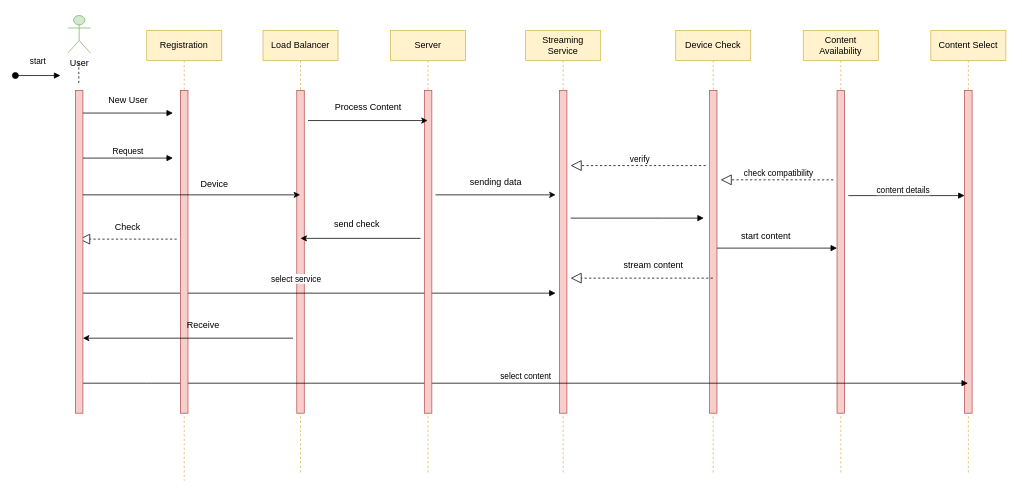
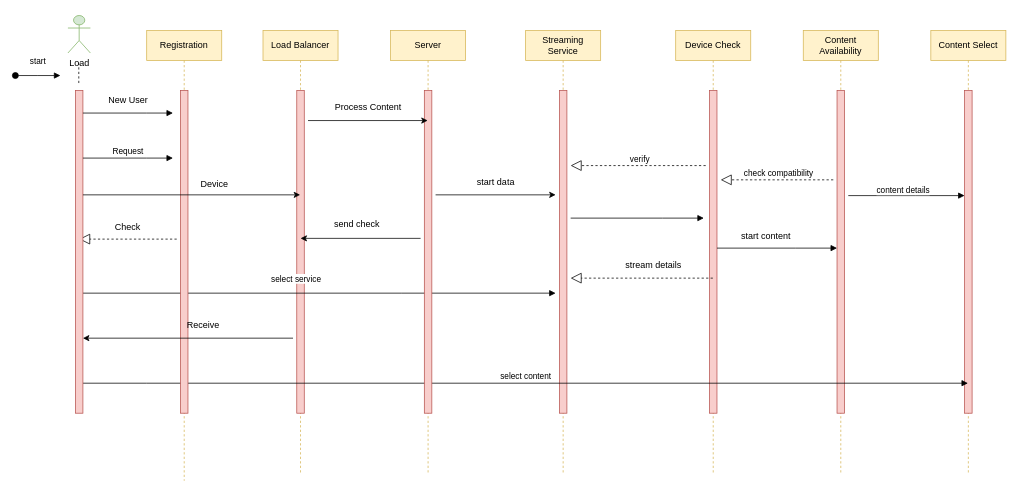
  <mxCell id="0" />
  <mxCell id="1" parent="0" />
  <mxCell id="2" value="Load Balancer" style="shape=umlLifeline;perimeter=lifelinePerimeter;whiteSpace=wrap;html=1;container=0;dropTarget=0;collapsible=0;recursiveResize=0;outlineConnect=0;portConstraint=eastwest;newEdgeStyle={&quot;edgeStyle&quot;:&quot;elbowEdgeStyle&quot;,&quot;elbow&quot;:&quot;vertical&quot;,&quot;curved&quot;:0,&quot;rounded&quot;:0};fillColor=#fff2cc;strokeColor=#d6b656;" parent="1" vertex="1"><mxGeometry x="350" y="40" width="100" height="590" as="geometry" /></mxCell>
  <mxCell id="3" value="" style="html=1;points=[];perimeter=orthogonalPerimeter;outlineConnect=0;targetShapes=umlLifeline;portConstraint=eastwest;newEdgeStyle={&quot;edgeStyle&quot;:&quot;elbowEdgeStyle&quot;,&quot;elbow&quot;:&quot;vertical&quot;,&quot;curved&quot;:0,&quot;rounded&quot;:0};fillColor=#f8cecc;strokeColor=#b85450;" parent="2" vertex="1"><mxGeometry x="45" y="80" width="10" height="430" as="geometry" /></mxCell>
  <mxCell id="4" value="Streaming Service" style="shape=umlLifeline;perimeter=lifelinePerimeter;whiteSpace=wrap;html=1;container=0;dropTarget=0;collapsible=0;recursiveResize=0;outlineConnect=0;portConstraint=eastwest;newEdgeStyle={&quot;edgeStyle&quot;:&quot;elbowEdgeStyle&quot;,&quot;elbow&quot;:&quot;vertical&quot;,&quot;curved&quot;:0,&quot;rounded&quot;:0};fillColor=#fff2cc;strokeColor=#d6b656;" parent="1" vertex="1"><mxGeometry x="700" y="40" width="100" height="590" as="geometry" /></mxCell>
  <mxCell id="5" value="" style="html=1;points=[];perimeter=orthogonalPerimeter;outlineConnect=0;targetShapes=umlLifeline;portConstraint=eastwest;newEdgeStyle={&quot;edgeStyle&quot;:&quot;elbowEdgeStyle&quot;,&quot;elbow&quot;:&quot;vertical&quot;,&quot;curved&quot;:0,&quot;rounded&quot;:0};fillColor=#f8cecc;strokeColor=#b85450;" parent="4" vertex="1"><mxGeometry x="45" y="80" width="10" height="430" as="geometry" /></mxCell>
  <mxCell id="6" value="Device Check" style="shape=umlLifeline;perimeter=lifelinePerimeter;whiteSpace=wrap;html=1;container=0;dropTarget=0;collapsible=0;recursiveResize=0;outlineConnect=0;portConstraint=eastwest;newEdgeStyle={&quot;edgeStyle&quot;:&quot;elbowEdgeStyle&quot;,&quot;elbow&quot;:&quot;vertical&quot;,&quot;curved&quot;:0,&quot;rounded&quot;:0};fillColor=#fff2cc;strokeColor=#d6b656;" parent="1" vertex="1"><mxGeometry x="900" y="40" width="100" height="590" as="geometry" /></mxCell>
  <mxCell id="7" value="" style="html=1;points=[];perimeter=orthogonalPerimeter;outlineConnect=0;targetShapes=umlLifeline;portConstraint=eastwest;newEdgeStyle={&quot;edgeStyle&quot;:&quot;elbowEdgeStyle&quot;,&quot;elbow&quot;:&quot;vertical&quot;,&quot;curved&quot;:0,&quot;rounded&quot;:0};fillColor=#f8cecc;strokeColor=#b85450;" parent="6" vertex="1"><mxGeometry x="45" y="80" width="10" height="430" as="geometry" /></mxCell>
  <mxCell id="8" value="Content Select" style="shape=umlLifeline;perimeter=lifelinePerimeter;whiteSpace=wrap;html=1;container=0;dropTarget=0;collapsible=0;recursiveResize=0;outlineConnect=0;portConstraint=eastwest;newEdgeStyle={&quot;edgeStyle&quot;:&quot;elbowEdgeStyle&quot;,&quot;elbow&quot;:&quot;vertical&quot;,&quot;curved&quot;:0,&quot;rounded&quot;:0};fillColor=#fff2cc;strokeColor=#d6b656;" parent="1" vertex="1"><mxGeometry x="1240" y="40" width="100" height="590" as="geometry" /></mxCell>
  <mxCell id="9" value="" style="html=1;points=[];perimeter=orthogonalPerimeter;outlineConnect=0;targetShapes=umlLifeline;portConstraint=eastwest;newEdgeStyle={&quot;edgeStyle&quot;:&quot;elbowEdgeStyle&quot;,&quot;elbow&quot;:&quot;vertical&quot;,&quot;curved&quot;:0,&quot;rounded&quot;:0};fillColor=#f8cecc;strokeColor=#b85450;" parent="8" vertex="1"><mxGeometry x="45" y="80" width="10" height="430" as="geometry" /></mxCell>
  <mxCell id="10" value="select service" style="html=1;verticalAlign=bottom;endArrow=block;edgeStyle=elbowEdgeStyle;elbow=vertical;curved=0;rounded=0;" parent="1" edge="1" source="26"><mxGeometry x="-0.097" y="10" relative="1" as="geometry"><mxPoint x="120" y="390" as="sourcePoint" /><Array as="points"><mxPoint x="535" y="390" /></Array><mxPoint x="740" y="390" as="targetPoint" /><mxPoint as="offset" /></mxGeometry></mxCell>
  <mxCell id="11" value="Content Availability" style="shape=umlLifeline;perimeter=lifelinePerimeter;whiteSpace=wrap;html=1;container=0;dropTarget=0;collapsible=0;recursiveResize=0;outlineConnect=0;portConstraint=eastwest;newEdgeStyle={&quot;edgeStyle&quot;:&quot;elbowEdgeStyle&quot;,&quot;elbow&quot;:&quot;vertical&quot;,&quot;curved&quot;:0,&quot;rounded&quot;:0};fillColor=#fff2cc;strokeColor=#d6b656;" parent="1" vertex="1"><mxGeometry x="1070" y="40" width="100" height="590" as="geometry" /></mxCell>
  <mxCell id="12" value="" style="html=1;points=[];perimeter=orthogonalPerimeter;outlineConnect=0;targetShapes=umlLifeline;portConstraint=eastwest;newEdgeStyle={&quot;edgeStyle&quot;:&quot;elbowEdgeStyle&quot;,&quot;elbow&quot;:&quot;vertical&quot;,&quot;curved&quot;:0,&quot;rounded&quot;:0};fillColor=#f8cecc;strokeColor=#b85450;" parent="11" vertex="1"><mxGeometry x="45" y="80" width="10" height="430" as="geometry" /></mxCell>
  <mxCell id="13" value="select content" style="html=1;verticalAlign=bottom;endArrow=block;edgeStyle=elbowEdgeStyle;elbow=vertical;curved=0;rounded=0;" parent="1" edge="1" target="8"><mxGeometry relative="1" as="geometry"><mxPoint x="110" y="510" as="sourcePoint" /><Array as="points"><mxPoint x="195" y="510" /></Array><mxPoint x="939.5" y="510" as="targetPoint" /></mxGeometry></mxCell>
  <mxCell id="14" value="Check" style="text;html=1;strokeColor=none;fillColor=none;align=center;verticalAlign=middle;whiteSpace=wrap;rounded=0;" parent="1" vertex="1"><mxGeometry x="145" y="288" width="50" height="30" as="geometry" /></mxCell>
  <mxCell id="15" value="" style="endArrow=block;dashed=1;endFill=0;endSize=12;html=1;rounded=0;" parent="1" edge="1"><mxGeometry width="160" relative="1" as="geometry"><mxPoint x="235" y="318" as="sourcePoint" /><mxPoint x="105" y="318" as="targetPoint" /></mxGeometry></mxCell>
  <mxCell id="16" value="" style="endArrow=block;dashed=1;endFill=0;endSize=12;html=1;rounded=0;" parent="1" edge="1"><mxGeometry width="160" relative="1" as="geometry"><mxPoint x="940" y="220" as="sourcePoint" /><mxPoint x="760" y="220" as="targetPoint" /></mxGeometry></mxCell>
  <mxCell id="17" value="verify" style="edgeLabel;html=1;align=center;verticalAlign=middle;resizable=0;points=[];" parent="16" vertex="1" connectable="0"><mxGeometry x="-0.015" y="-9" relative="1" as="geometry"><mxPoint as="offset" /></mxGeometry></mxCell>
  <mxCell id="18" value="" style="endArrow=block;dashed=1;endFill=0;endSize=12;html=1;rounded=0;" parent="1" source="6" edge="1"><mxGeometry width="160" relative="1" as="geometry"><mxPoint x="800" y="290" as="sourcePoint" /><mxPoint x="760" y="370" as="targetPoint" /><Array as="points"><mxPoint x="880" y="370" /></Array></mxGeometry></mxCell>
- <mxCell id="19" value="stream content" style="text;html=1;align=center;verticalAlign=middle;resizable=0;points=[];autosize=1;strokeColor=none;fillColor=none;" parent="1" vertex="1"><mxGeometry x="820" y="338" width="100" height="30" as="geometry" /></mxCell>
+ <mxCell id="19" value="stream details" style="text;html=1;align=center;verticalAlign=middle;resizable=0;points=[];autosize=1;strokeColor=none;fillColor=none;" parent="1" vertex="1"><mxGeometry x="820" y="338" width="100" height="30" as="geometry" /></mxCell>
  <mxCell id="20" value="" style="html=1;verticalAlign=bottom;endArrow=block;edgeStyle=elbowEdgeStyle;elbow=vertical;curved=0;rounded=0;" parent="1" edge="1"><mxGeometry relative="1" as="geometry"><mxPoint x="760" y="290" as="sourcePoint" /><Array as="points"><mxPoint x="882.5" y="290" /></Array><mxPoint x="937.5" y="290" as="targetPoint" /></mxGeometry></mxCell>
  <mxCell id="21" value="" style="endArrow=block;dashed=1;endFill=0;endSize=12;html=1;rounded=0;" parent="1" edge="1"><mxGeometry width="160" relative="1" as="geometry"><mxPoint x="1110" y="239" as="sourcePoint" /><mxPoint x="960" y="239" as="targetPoint" /></mxGeometry></mxCell>
  <mxCell id="22" value="check compatibility" style="edgeLabel;html=1;align=center;verticalAlign=middle;resizable=0;points=[];" parent="21" vertex="1" connectable="0"><mxGeometry x="-0.015" y="-9" relative="1" as="geometry"><mxPoint as="offset" /></mxGeometry></mxCell>
  <mxCell id="23" value="" style="html=1;verticalAlign=bottom;endArrow=block;edgeStyle=elbowEdgeStyle;elbow=vertical;curved=0;rounded=0;" parent="1" target="9" edge="1"><mxGeometry relative="1" as="geometry"><mxPoint x="1130" y="260" as="sourcePoint" /><Array as="points"><mxPoint x="1220" y="260" /></Array><mxPoint x="1275" y="260" as="targetPoint" /></mxGeometry></mxCell>
  <mxCell id="24" value="content details" style="edgeLabel;html=1;align=center;verticalAlign=middle;resizable=0;points=[];" parent="23" vertex="1" connectable="0"><mxGeometry x="-0.071" y="8" relative="1" as="geometry"><mxPoint as="offset" /></mxGeometry></mxCell>
  <mxCell id="25" value="start content" style="text;html=1;align=center;verticalAlign=middle;resizable=0;points=[];autosize=1;strokeColor=none;fillColor=none;" parent="1" vertex="1"><mxGeometry x="970" y="300" width="100" height="30" as="geometry" /></mxCell>
  <mxCell id="26" value="" style="html=1;points=[];perimeter=orthogonalPerimeter;outlineConnect=0;targetShapes=umlLifeline;portConstraint=eastwest;newEdgeStyle={&quot;edgeStyle&quot;:&quot;elbowEdgeStyle&quot;,&quot;elbow&quot;:&quot;vertical&quot;,&quot;curved&quot;:0,&quot;rounded&quot;:0};fillColor=#f8cecc;strokeColor=#b85450;" parent="1" vertex="1"><mxGeometry x="100" y="120" width="10" height="430" as="geometry" /></mxCell>
- <mxCell id="27" value="User" style="shape=umlActor;verticalLabelPosition=bottom;verticalAlign=top;html=1;fillColor=#d5e8d4;strokeColor=#82b366;" parent="1" vertex="1"><mxGeometry x="90" y="20" width="30" height="50" as="geometry" /></mxCell>
+ <mxCell id="27" value="Load" style="shape=umlActor;verticalLabelPosition=bottom;verticalAlign=top;html=1;fillColor=#d5e8d4;strokeColor=#82b366;" parent="1" vertex="1"><mxGeometry x="90" y="20" width="30" height="50" as="geometry" /></mxCell>
  <mxCell id="28" value="" style="endArrow=none;dashed=1;html=1;rounded=0;" parent="1" edge="1"><mxGeometry width="50" height="50" relative="1" as="geometry"><mxPoint x="104.5" y="110" as="sourcePoint" /><mxPoint x="104.5" y="80" as="targetPoint" /></mxGeometry></mxCell>
  <mxCell id="29" value="start" style="html=1;verticalAlign=bottom;startArrow=oval;endArrow=block;startSize=8;edgeStyle=elbowEdgeStyle;elbow=vertical;curved=0;rounded=0;" parent="1" edge="1"><mxGeometry y="10" relative="1" as="geometry"><mxPoint x="20" y="100" as="sourcePoint" /><mxPoint x="80" y="100" as="targetPoint" /><mxPoint as="offset" /></mxGeometry></mxCell>
  <mxCell id="30" value="" style="html=1;verticalAlign=bottom;endArrow=block;edgeStyle=elbowEdgeStyle;elbow=vertical;curved=0;rounded=0;" parent="1" edge="1" source="7"><mxGeometry relative="1" as="geometry"><mxPoint x="970" y="330" as="sourcePoint" /><Array as="points"><mxPoint x="1060" y="330" /></Array><mxPoint x="1115" y="330" as="targetPoint" /></mxGeometry></mxCell>
  <mxCell id="31" value="Request" style="html=1;verticalAlign=bottom;endArrow=block;edgeStyle=elbowEdgeStyle;elbow=vertical;curved=0;rounded=0;" edge="1" parent="1"><mxGeometry relative="1" as="geometry"><mxPoint x="110" y="210" as="sourcePoint" /><Array as="points"><mxPoint x="195" y="210" /></Array><mxPoint x="230" y="210" as="targetPoint" /></mxGeometry></mxCell>
  <mxCell id="32" value="" style="html=1;verticalAlign=bottom;endArrow=block;edgeStyle=elbowEdgeStyle;elbow=vertical;curved=0;rounded=0;" edge="1" parent="1"><mxGeometry relative="1" as="geometry"><mxPoint x="110" y="150" as="sourcePoint" /><Array as="points"><mxPoint x="195" y="150" /></Array><mxPoint x="230" y="150" as="targetPoint" /></mxGeometry></mxCell>
  <mxCell id="33" value="Registration" style="shape=umlLifeline;perimeter=lifelinePerimeter;whiteSpace=wrap;html=1;container=0;dropTarget=0;collapsible=0;recursiveResize=0;outlineConnect=0;portConstraint=eastwest;newEdgeStyle={&quot;edgeStyle&quot;:&quot;elbowEdgeStyle&quot;,&quot;elbow&quot;:&quot;vertical&quot;,&quot;curved&quot;:0,&quot;rounded&quot;:0};fillColor=#fff2cc;strokeColor=#d6b656;" vertex="1" parent="1"><mxGeometry x="195" y="40" width="100" height="600" as="geometry" /></mxCell>
  <mxCell id="34" value="" style="html=1;points=[];perimeter=orthogonalPerimeter;outlineConnect=0;targetShapes=umlLifeline;portConstraint=eastwest;newEdgeStyle={&quot;edgeStyle&quot;:&quot;elbowEdgeStyle&quot;,&quot;elbow&quot;:&quot;vertical&quot;,&quot;curved&quot;:0,&quot;rounded&quot;:0};fillColor=#f8cecc;strokeColor=#b85450;" vertex="1" parent="33"><mxGeometry x="45" y="80" width="10" height="430" as="geometry" /></mxCell>
  <mxCell id="35" value="New User" style="text;html=1;align=center;verticalAlign=middle;resizable=0;points=[];autosize=1;strokeColor=none;fillColor=none;" vertex="1" parent="1"><mxGeometry x="130" y="118" width="80" height="30" as="geometry" /></mxCell>
  <mxCell id="36" value="Server" style="shape=umlLifeline;perimeter=lifelinePerimeter;whiteSpace=wrap;html=1;container=0;dropTarget=0;collapsible=0;recursiveResize=0;outlineConnect=0;portConstraint=eastwest;newEdgeStyle={&quot;edgeStyle&quot;:&quot;elbowEdgeStyle&quot;,&quot;elbow&quot;:&quot;vertical&quot;,&quot;curved&quot;:0,&quot;rounded&quot;:0};fillColor=#fff2cc;strokeColor=#d6b656;" vertex="1" parent="1"><mxGeometry x="520" y="40" width="100" height="590" as="geometry" /></mxCell>
  <mxCell id="37" value="" style="html=1;points=[];perimeter=orthogonalPerimeter;outlineConnect=0;targetShapes=umlLifeline;portConstraint=eastwest;newEdgeStyle={&quot;edgeStyle&quot;:&quot;elbowEdgeStyle&quot;,&quot;elbow&quot;:&quot;vertical&quot;,&quot;curved&quot;:0,&quot;rounded&quot;:0};fillColor=#f8cecc;strokeColor=#b85450;" vertex="1" parent="36"><mxGeometry x="45" y="80" width="10" height="430" as="geometry" /></mxCell>
  <mxCell id="38" value="" style="endArrow=classic;html=1;rounded=0;" edge="1" parent="1"><mxGeometry width="50" height="50" relative="1" as="geometry"><mxPoint x="110" y="259" as="sourcePoint" /><mxPoint x="399.5" y="259" as="targetPoint" /></mxGeometry></mxCell>
  <mxCell id="39" value="Device" style="text;html=1;align=center;verticalAlign=middle;resizable=0;points=[];autosize=1;strokeColor=none;fillColor=none;" vertex="1" parent="1"><mxGeometry x="250" y="230" width="70" height="30" as="geometry" /></mxCell>
  <mxCell id="40" value="" style="endArrow=classic;html=1;rounded=0;" edge="1" parent="1" target="36"><mxGeometry width="50" height="50" relative="1" as="geometry"><mxPoint x="410" y="160" as="sourcePoint" /><mxPoint x="500.5" y="160" as="targetPoint" /></mxGeometry></mxCell>
  <mxCell id="41" value="Process Content" style="text;html=1;align=center;verticalAlign=middle;resizable=0;points=[];autosize=1;strokeColor=none;fillColor=none;" vertex="1" parent="1"><mxGeometry x="435" y="128" width="110" height="30" as="geometry" /></mxCell>
  <mxCell id="42" value="" style="endArrow=classic;html=1;rounded=0;" edge="1" parent="1"><mxGeometry width="50" height="50" relative="1" as="geometry"><mxPoint x="560" y="317" as="sourcePoint" /><mxPoint x="400" y="317" as="targetPoint" /></mxGeometry></mxCell>
  <mxCell id="43" value="send check" style="text;html=1;align=center;verticalAlign=middle;resizable=0;points=[];autosize=1;strokeColor=none;fillColor=none;" vertex="1" parent="1"><mxGeometry x="425" y="282.5" width="100" height="30" as="geometry" /></mxCell>
  <mxCell id="44" value="" style="endArrow=classic;html=1;rounded=0;" edge="1" parent="1"><mxGeometry width="50" height="50" relative="1" as="geometry"><mxPoint x="390" y="450" as="sourcePoint" /><mxPoint x="110" y="450" as="targetPoint" /></mxGeometry></mxCell>
  <mxCell id="45" value="Receive" style="text;html=1;align=center;verticalAlign=middle;resizable=0;points=[];autosize=1;strokeColor=none;fillColor=none;" vertex="1" parent="1"><mxGeometry x="235" y="418" width="70" height="30" as="geometry" /></mxCell>
  <mxCell id="46" value="" style="endArrow=classic;html=1;rounded=0;" edge="1" parent="1"><mxGeometry width="50" height="50" relative="1" as="geometry"><mxPoint x="580" y="259" as="sourcePoint" /><mxPoint x="740" y="259" as="targetPoint" /></mxGeometry></mxCell>
- <mxCell id="47" value="sending data" style="text;html=1;align=center;verticalAlign=middle;resizable=0;points=[];autosize=1;strokeColor=none;fillColor=none;" vertex="1" parent="1"><mxGeometry x="615" y="228" width="90" height="30" as="geometry" /></mxCell>
+ <mxCell id="47" value="start data" style="text;html=1;align=center;verticalAlign=middle;resizable=0;points=[];autosize=1;strokeColor=none;fillColor=none;" vertex="1" parent="1"><mxGeometry x="615" y="228" width="90" height="30" as="geometry" /></mxCell>
